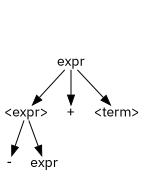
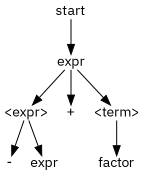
  digraph {
    fontname="IBM Plex Sans"
    node [fontname="IBM Plex Sans" shape=plain]
    edge [fontname="IBM Plex Sans"]
+   n1 [label=start]
    n2 [label=expr]
    n3 [label="\<expr\>"]
    n4 [label="+"]
    n5 [label="\<term\>"]
    n6 [label="-"]
    n7 [label=expr]
+   n8 [label=factor]
+   n1 -> n2
    n2 -> n3
    n2 -> n4
    n2 -> n5
    n3 -> n6
    n3 -> n7
+   n5 -> n8
  }
